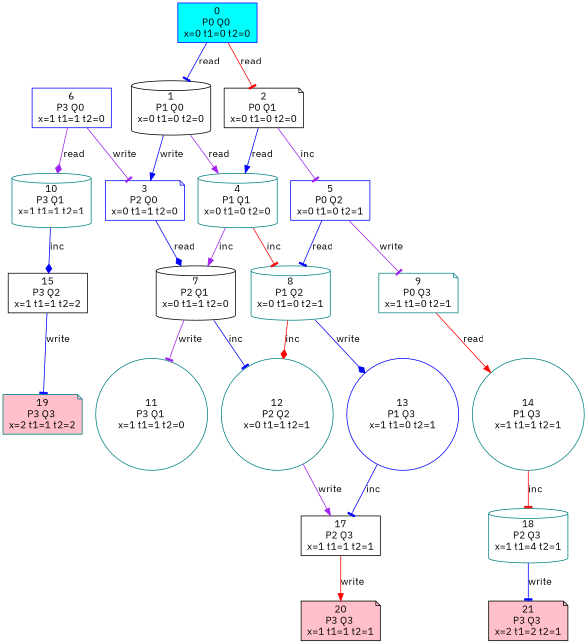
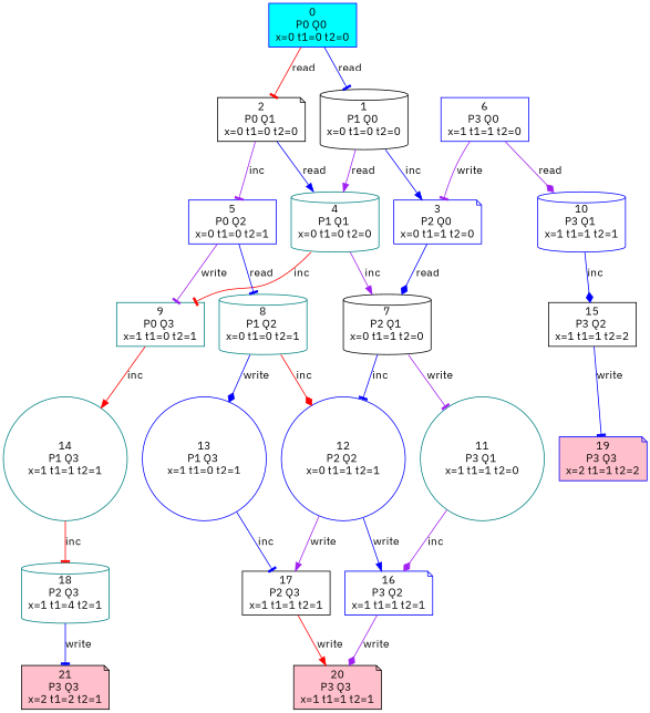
  digraph {
    fontname="IBM Plex Sans"
    node [color=blue fontname="IBM Plex Sans" shape=cylinder]
    edge [arrowhead=tee color=blue fontname="IBM Plex Sans"]
    n1 [color=teal label="14\nP1 Q3 \nx=1 t1=1 t2=1" shape=circle]
    n2 [color=teal label="18\nP2 Q3 \nx=1 t1=4 t2=1"]
    n3 [color=black fillcolor=pink label="21\nP3 Q3 \nx=2 t1=2 t2=1" shape=note style=filled]
    n4 [color=black fillcolor=pink label="20\nP3 Q3 \nx=1 t1=1 t2=1" shape=note style=filled]
    n5 [color=teal label="8\nP1 Q2 \nx=0 t1=0 t2=1"]
    n6 [label="13\nP1 Q3 \nx=1 t1=0 t2=1" shape=circle]
-   n7 [color=teal label="12\nP2 Q2 \nx=0 t1=1 t2=1" shape=circle]
+   n7 [label="12\nP2 Q2 \nx=0 t1=1 t2=1" shape=circle]
    n8 [color=black label="17\nP2 Q3 \nx=1 t1=1 t2=1" shape=box]
+   n9 [label="16\nP3 Q2 \nx=1 t1=1 t2=1" shape=note]
    n10 [color=black label="15\nP3 Q2 \nx=1 t1=1 t2=2" shape=box]
-   n11 [color=teal fillcolor=pink label="19\nP3 Q3 \nx=2 t1=1 t2=2" shape=note style=filled]
-   n12 [color=teal label="9\nP0 Q3 \nx=1 t1=0 t2=1" shape=note]
+   n11 [fillcolor=pink label="19\nP3 Q3 \nx=2 t1=1 t2=2" shape=note style=filled]
+   n12 [color=teal label="9\nP0 Q3 \nx=1 t1=0 t2=1" shape=box]
    n13 [label="3\nP2 Q0 \nx=0 t1=1 t2=0" shape=note]
    n14 [color=black label="7\nP2 Q1 \nx=0 t1=1 t2=0"]
    n15 [label="6\nP3 Q0 \nx=1 t1=1 t2=0" shape=box]
-   n16 [color=teal label="10\nP3 Q1 \nx=1 t1=1 t2=1"]
+   n16 [label="10\nP3 Q1 \nx=1 t1=1 t2=1"]
    n17 [color=teal label="11\nP3 Q1 \nx=1 t1=1 t2=0" shape=circle]
    n18 [color=black label="2\nP0 Q1 \nx=0 t1=0 t2=0" shape=note]
    n19 [color=teal label="4\nP1 Q1 \nx=0 t1=0 t2=0"]
    n20 [label="5\nP0 Q2 \nx=0 t1=0 t2=1" shape=box]
    n21 [color=black label="1\nP1 Q0 \nx=0 t1=0 t2=0"]
    n22 [fillcolor=cyan label="0\nP0 Q0 \nx=0 t1=0 t2=0" shape=box style=filled]
    n1 -> n2 [color=red label=inc]
    n2 -> n3 [label=write]
    n5 -> n6 [arrowhead=diamond label=write]
    n5 -> n7 [arrowhead=diamond color=red label=inc]
    n6 -> n8 [label=inc]
    n7 -> n8 [arrowhead=normal color=purple label=write]
+   n7 -> n9 [arrowhead=normal label=write]
    n8 -> n4 [arrowhead=normal color=red label=write]
+   n9 -> n4 [arrowhead=diamond color=purple label=write]
    n10 -> n11 [label=write]
-   n12 -> n1 [arrowhead=normal color=red label=read]
+   n12 -> n1 [arrowhead=normal color=red label=inc]
    n13 -> n14 [arrowhead=diamond label=read]
    n14 -> n7 [label=inc]
    n14 -> n17 [color=purple label=write]
    n15 -> n13 [color=purple label=write]
    n15 -> n16 [arrowhead=diamond color=purple label=read]
    n16 -> n10 [arrowhead=diamond label=inc]
+   n17 -> n9 [arrowhead=diamond color=purple label=inc]
    n18 -> n19 [arrowhead=normal label=read]
    n18 -> n20 [color=purple label=inc]
-   n19 -> n5 [color=red label=inc]
+   n19 -> n12 [color=red label=inc]
    n19 -> n14 [arrowhead=normal color=purple label=inc]
    n20 -> n5 [label=read]
    n20 -> n12 [color=purple label=write]
-   n21 -> n13 [arrowhead=normal label=write]
+   n21 -> n13 [arrowhead=normal label=inc]
    n21 -> n19 [arrowhead=normal color=purple label=read]
    n22 -> n18 [color=red label=read]
    n22 -> n21 [label=read]
  }
